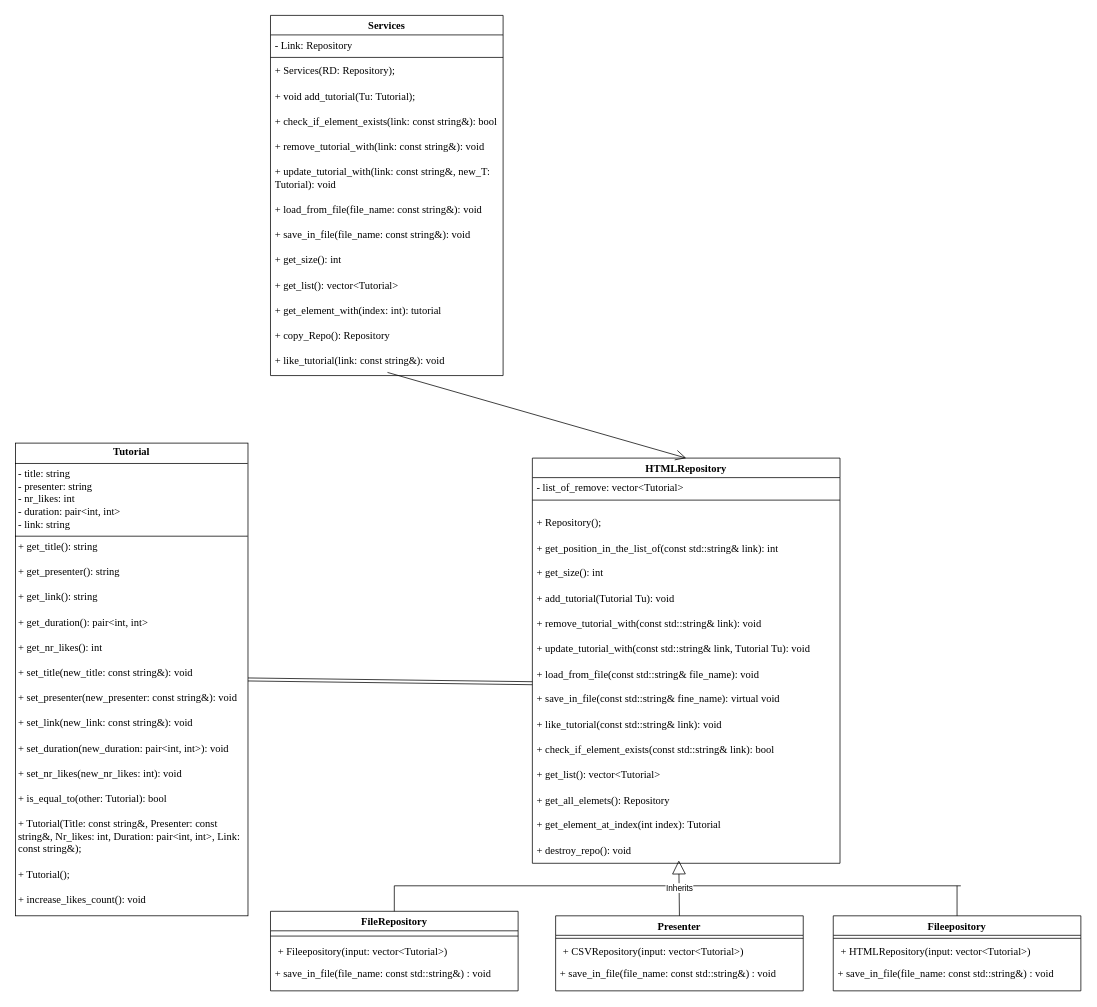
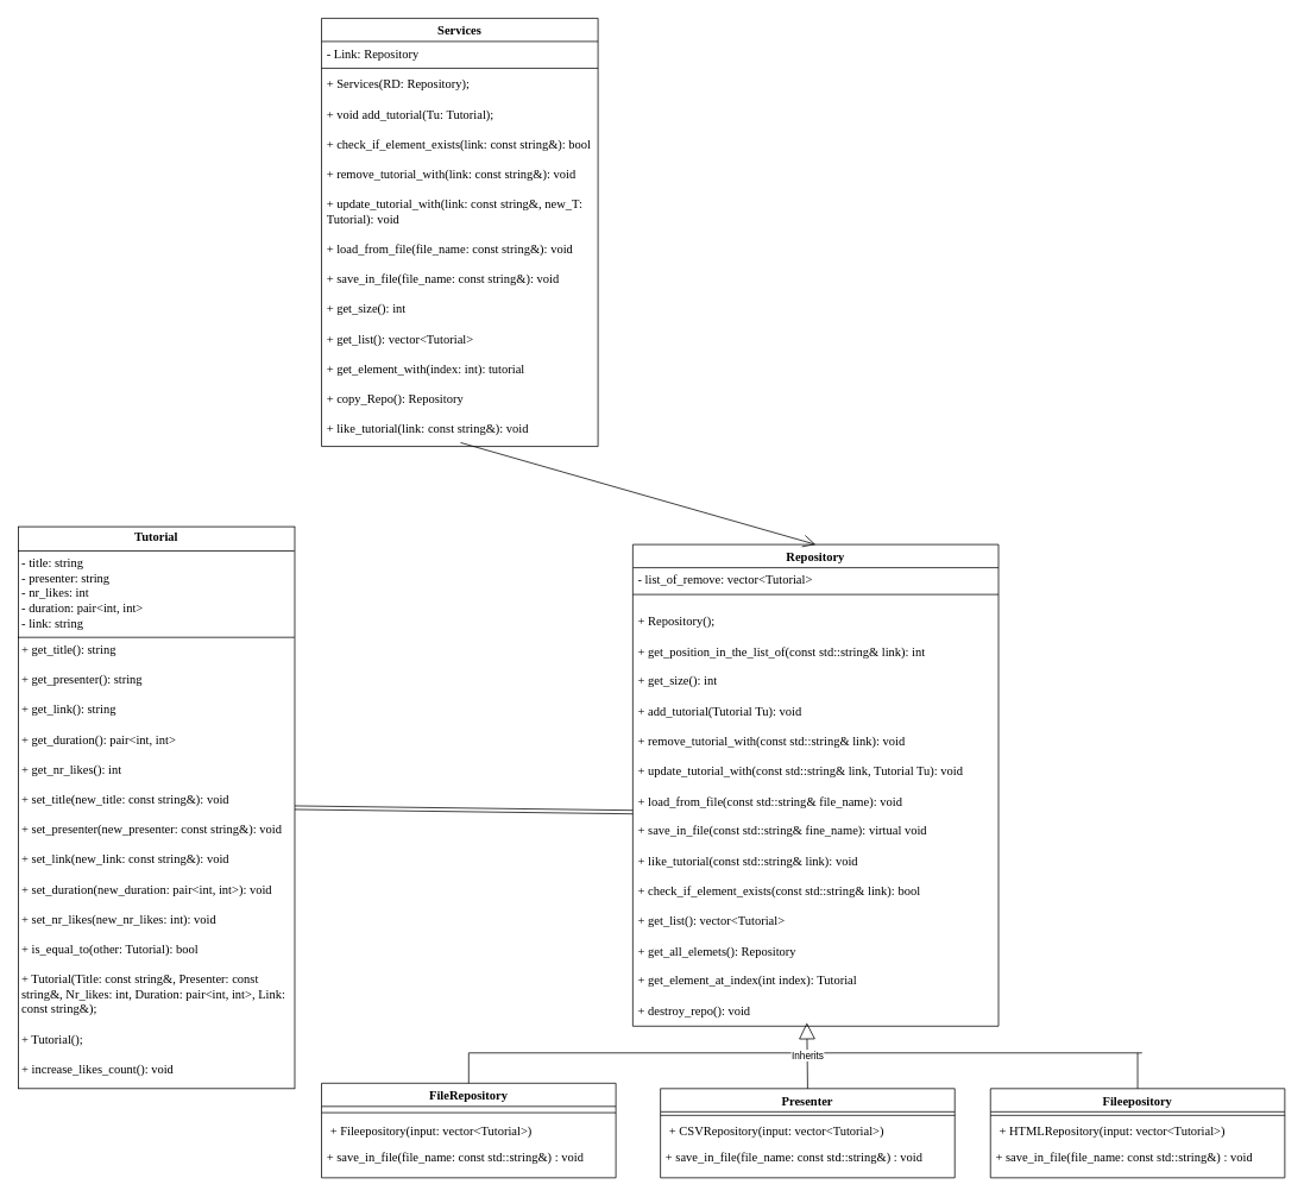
  <mxCell id="0" />
  <mxCell id="1" parent="0" />
- <mxCell id="2" value="&lt;font style=&quot;font-size: 14px;&quot; face=&quot;Times New Roman&quot;&gt;HTMLRepository&lt;/font&gt;" style="swimlane;align=center;verticalAlign=top;childLayout=stackLayout;horizontal=1;startSize=26;horizontalStack=0;resizeParent=1;resizeParentMax=0;resizeLast=0;collapsible=1;marginBottom=0;whiteSpace=wrap;html=1;" vertex="1" parent="1"><mxGeometry x="709" y="610" width="410" height="540" as="geometry"><mxRectangle x="310" y="230" width="100" height="30" as="alternateBounds" /></mxGeometry></mxCell>
+ <mxCell id="2" value="&lt;font style=&quot;font-size: 14px;&quot; face=&quot;Times New Roman&quot;&gt;Repository&lt;/font&gt;" style="swimlane;align=center;verticalAlign=top;childLayout=stackLayout;horizontal=1;startSize=26;horizontalStack=0;resizeParent=1;resizeParentMax=0;resizeLast=0;collapsible=1;marginBottom=0;whiteSpace=wrap;html=1;" vertex="1" parent="1"><mxGeometry x="709" y="610" width="410" height="540" as="geometry"><mxRectangle x="310" y="230" width="100" height="30" as="alternateBounds" /></mxGeometry></mxCell>
  <mxCell id="3" value="&lt;font style=&quot;font-size: 14px;&quot; face=&quot;Times New Roman&quot;&gt;- list_of_remove: vector&amp;lt;Tutorial&amp;gt;&lt;/font&gt;" style="text;strokeColor=none;fillColor=none;align=left;verticalAlign=top;spacingLeft=4;spacingRight=4;overflow=hidden;rotatable=0;points=[[0,0.5],[1,0.5]];portConstraint=eastwest;whiteSpace=wrap;html=1;" vertex="1" parent="2"><mxGeometry y="26" width="410" height="26" as="geometry" /></mxCell>
  <mxCell id="4" value="" style="line;strokeWidth=1;fillColor=none;align=left;verticalAlign=middle;spacingTop=-1;spacingLeft=3;spacingRight=3;rotatable=0;labelPosition=right;points=[];portConstraint=eastwest;strokeColor=inherit;" vertex="1" parent="2"><mxGeometry y="52" width="410" height="8" as="geometry" /></mxCell>
  <mxCell id="5" value="&lt;div&gt;&lt;pre style=&quot;&quot;&gt;&lt;font style=&quot;color: rgb(0, 0, 0); font-size: 14px;&quot; face=&quot;Times New Roman&quot;&gt;+ Repository();&lt;br&gt;&lt;br&gt;+ get_position_in_the_list_of(const std::string&amp;amp; link): int&lt;br&gt;&lt;br&gt;+ get_size(): int&lt;br&gt;&lt;br&gt;+ add_tutorial(Tutorial Tu): void&lt;br&gt;&lt;br&gt;+ remove_tutorial_with(const std::string&amp;amp; link): void&lt;br&gt;&lt;br&gt;+ update_tutorial_with(const std::string&amp;amp; link, Tutorial Tu): void&lt;br&gt;&lt;br&gt;+ load_from_file(const std::string&amp;amp; file_name): void&lt;br&gt;&lt;br&gt;+ save_in_file(const std::string&amp;amp; fine_name): virtual void&lt;br&gt;&lt;br&gt;+ like_tutorial(const std::string&amp;amp; link): void&lt;br&gt;&lt;br&gt;+ check_if_element_exists(const std::string&amp;amp; link): bool&lt;br&gt;&lt;br&gt;+ get_list(): vector&amp;lt;Tutorial&amp;gt;&lt;br&gt;&lt;br&gt;+ get_all_elemets(): Repository&lt;br&gt;&lt;br&gt;+ get_element_at_index(int index): Tutorial&lt;br&gt;&lt;br&gt;+ destroy_repo(): void&lt;/font&gt;&lt;/pre&gt;&lt;/div&gt;" style="text;strokeColor=none;fillColor=none;align=left;verticalAlign=top;spacingLeft=4;spacingRight=4;overflow=hidden;rotatable=0;points=[[0,0.5],[1,0.5]];portConstraint=eastwest;whiteSpace=wrap;html=1;" vertex="1" parent="2"><mxGeometry y="60" width="410" height="480" as="geometry" /></mxCell>
  <mxCell id="6" value="&lt;font style=&quot;font-size: 14px;&quot; face=&quot;Times New Roman&quot;&gt;FileRepository&lt;/font&gt;" style="swimlane;fontStyle=1;align=center;verticalAlign=top;childLayout=stackLayout;horizontal=1;startSize=26;horizontalStack=0;resizeParent=1;resizeParentMax=0;resizeLast=0;collapsible=1;marginBottom=0;whiteSpace=wrap;html=1;" vertex="1" parent="1"><mxGeometry x="360" y="1214" width="330" height="106" as="geometry" /></mxCell>
  <mxCell id="7" value="" style="line;strokeWidth=1;fillColor=none;align=left;verticalAlign=middle;spacingTop=-1;spacingLeft=3;spacingRight=3;rotatable=0;labelPosition=right;points=[];portConstraint=eastwest;strokeColor=inherit;" vertex="1" parent="6"><mxGeometry y="26" width="330" height="14" as="geometry" /></mxCell>
  <mxCell id="8" value="&lt;p style=&quot;margin: 0px 0px 0px 4px;&quot;&gt;&lt;font face=&quot;Times New Roman&quot; style=&quot;background-color: light-dark(#ffffff, var(--ge-dark-color, #121212)); font-size: 14px;&quot;&gt;+&amp;nbsp;Fileepository(input: vector&amp;lt;Tutorial&amp;gt;)&lt;/font&gt;&lt;/p&gt;&lt;div&gt;&lt;pre&gt;&lt;font face=&quot;Times New Roman&quot; style=&quot;background-color: light-dark(#ffffff, var(--ge-dark-color, #121212)); font-size: 14px;&quot;&gt;+ save_in_file(file_name: const std::string&amp;amp;) : void&lt;/font&gt;&lt;/pre&gt;&lt;/div&gt;" style="text;strokeColor=none;fillColor=none;align=left;verticalAlign=top;spacingLeft=4;spacingRight=4;overflow=hidden;rotatable=0;points=[[0,0.5],[1,0.5]];portConstraint=eastwest;whiteSpace=wrap;html=1;" vertex="1" parent="6"><mxGeometry y="40" width="330" height="66" as="geometry" /></mxCell>
  <mxCell id="9" value="&lt;font face=&quot;Times New Roman&quot; style=&quot;font-size: 14px;&quot;&gt;Presenter&lt;/font&gt;" style="swimlane;fontStyle=1;align=center;verticalAlign=top;childLayout=stackLayout;horizontal=1;startSize=26;horizontalStack=0;resizeParent=1;resizeParentMax=0;resizeLast=0;collapsible=1;marginBottom=0;whiteSpace=wrap;html=1;" vertex="1" parent="1"><mxGeometry x="740" y="1220" width="330" height="100" as="geometry" /></mxCell>
  <mxCell id="10" value="" style="line;strokeWidth=1;fillColor=none;align=left;verticalAlign=middle;spacingTop=-1;spacingLeft=3;spacingRight=3;rotatable=0;labelPosition=right;points=[];portConstraint=eastwest;strokeColor=inherit;" vertex="1" parent="9"><mxGeometry y="26" width="330" height="8" as="geometry" /></mxCell>
  <mxCell id="11" value="&lt;p style=&quot;margin: 0px 0px 0px 4px;&quot;&gt;&lt;font face=&quot;Times New Roman&quot; style=&quot;background-color: light-dark(#ffffff, var(--ge-dark-color, #121212)); font-size: 14px;&quot;&gt;+&amp;nbsp;CSVRepository(input: vector&amp;lt;Tutorial&amp;gt;)&lt;/font&gt;&lt;/p&gt;&lt;div&gt;&lt;pre&gt;&lt;font face=&quot;Times New Roman&quot; style=&quot;background-color: light-dark(#ffffff, var(--ge-dark-color, #121212)); font-size: 14px;&quot;&gt;+ save_in_file(file_name: const std::string&amp;amp;) : void&lt;/font&gt;&lt;/pre&gt;&lt;/div&gt;" style="text;strokeColor=none;fillColor=none;align=left;verticalAlign=top;spacingLeft=4;spacingRight=4;overflow=hidden;rotatable=0;points=[[0,0.5],[1,0.5]];portConstraint=eastwest;whiteSpace=wrap;html=1;" vertex="1" parent="9"><mxGeometry y="34" width="330" height="66" as="geometry" /></mxCell>
  <mxCell id="12" value="&lt;font face=&quot;Times New Roman&quot; style=&quot;font-size: 14px;&quot;&gt;Fileepository&lt;/font&gt;" style="swimlane;fontStyle=1;align=center;verticalAlign=top;childLayout=stackLayout;horizontal=1;startSize=26;horizontalStack=0;resizeParent=1;resizeParentMax=0;resizeLast=0;collapsible=1;marginBottom=0;whiteSpace=wrap;html=1;" vertex="1" parent="1"><mxGeometry x="1110" y="1220" width="330" height="100" as="geometry" /></mxCell>
  <mxCell id="13" value="" style="line;strokeWidth=1;fillColor=none;align=left;verticalAlign=middle;spacingTop=-1;spacingLeft=3;spacingRight=3;rotatable=0;labelPosition=right;points=[];portConstraint=eastwest;strokeColor=inherit;" vertex="1" parent="12"><mxGeometry y="26" width="330" height="8" as="geometry" /></mxCell>
  <mxCell id="14" value="&lt;p style=&quot;margin: 0px 0px 0px 4px;&quot;&gt;&lt;font face=&quot;Times New Roman&quot;&gt;&lt;font style=&quot;background-color: light-dark(#ffffff, var(--ge-dark-color, #121212)); font-size: 14px;&quot;&gt;+ HTMLR&lt;/font&gt;&lt;span style=&quot;background-color: light-dark(#ffffff, var(--ge-dark-color, #121212)); font-size: 14px; color: light-dark(rgb(0, 0, 0), rgb(255, 255, 255));&quot;&gt;epository(input: vector&amp;lt;Tutorial&amp;gt;)&lt;/span&gt;&lt;/font&gt;&lt;/p&gt;&lt;div&gt;&lt;pre&gt;&lt;font face=&quot;Times New Roman&quot; style=&quot;background-color: light-dark(#ffffff, var(--ge-dark-color, #121212)); font-size: 14px;&quot;&gt;+ save_in_file(file_name: const std::string&amp;amp;) : void&lt;/font&gt;&lt;/pre&gt;&lt;/div&gt;" style="text;strokeColor=none;fillColor=none;align=left;verticalAlign=top;spacingLeft=4;spacingRight=4;overflow=hidden;rotatable=0;points=[[0,0.5],[1,0.5]];portConstraint=eastwest;whiteSpace=wrap;html=1;" vertex="1" parent="12"><mxGeometry y="34" width="330" height="66" as="geometry" /></mxCell>
  <mxCell id="15" value="" style="endArrow=none;html=1;rounded=0;exitX=0.5;exitY=0;exitDx=0;exitDy=0;" edge="1" parent="1" source="6"><mxGeometry width="50" height="50" relative="1" as="geometry"><mxPoint x="840" y="1230" as="sourcePoint" /><mxPoint x="1280" y="1180" as="targetPoint" /><Array as="points"><mxPoint x="525" y="1180" /></Array></mxGeometry></mxCell>
  <mxCell id="16" value="" style="endArrow=none;html=1;rounded=0;exitX=0.5;exitY=0;exitDx=0;exitDy=0;" edge="1" parent="1" source="12"><mxGeometry width="50" height="50" relative="1" as="geometry"><mxPoint x="1190" y="1230" as="sourcePoint" /><mxPoint x="1275" y="1180" as="targetPoint" /></mxGeometry></mxCell>
  <mxCell id="17" value="Inherits" style="endArrow=block;endSize=16;endFill=0;html=1;rounded=0;exitX=0.5;exitY=0;exitDx=0;exitDy=0;entryX=0.476;entryY=0.992;entryDx=0;entryDy=0;entryPerimeter=0;" edge="1" parent="1" source="9" target="5"><mxGeometry width="160" relative="1" as="geometry"><mxPoint x="840" y="1200" as="sourcePoint" /><mxPoint x="1000" y="1200" as="targetPoint" /></mxGeometry></mxCell>
  <mxCell id="18" value="&lt;p style=&quot;margin:0px;margin-top:4px;text-align:center;&quot;&gt;&lt;b&gt;&lt;font face=&quot;Times New Roman&quot; style=&quot;font-size: 14px;&quot;&gt;Tutorial&lt;/font&gt;&lt;/b&gt;&lt;/p&gt;&lt;hr size=&quot;1&quot; style=&quot;border-style:solid;&quot;&gt;&lt;p style=&quot;margin:0px;margin-left:4px;&quot;&gt;&lt;font face=&quot;Times New Roman&quot; style=&quot;font-size: 14px;&quot;&gt;- title: string&lt;/font&gt;&lt;/p&gt;&lt;p style=&quot;margin:0px;margin-left:4px;&quot;&gt;&lt;font face=&quot;Times New Roman&quot; style=&quot;font-size: 14px;&quot;&gt;- presenter: string&lt;/font&gt;&lt;/p&gt;&lt;p style=&quot;margin:0px;margin-left:4px;&quot;&gt;&lt;font face=&quot;Times New Roman&quot; style=&quot;font-size: 14px;&quot;&gt;- nr_likes: int&lt;/font&gt;&lt;/p&gt;&lt;p style=&quot;margin:0px;margin-left:4px;&quot;&gt;&lt;font face=&quot;Times New Roman&quot; style=&quot;font-size: 14px;&quot;&gt;- duration: pair&amp;lt;int, int&amp;gt;&lt;/font&gt;&lt;/p&gt;&lt;p style=&quot;margin:0px;margin-left:4px;&quot;&gt;&lt;font face=&quot;Times New Roman&quot; style=&quot;font-size: 14px;&quot;&gt;- link: string&lt;/font&gt;&lt;/p&gt;&lt;hr size=&quot;1&quot; style=&quot;border-style:solid;&quot;&gt;&lt;p style=&quot;margin:0px;margin-left:4px;&quot;&gt;&lt;font face=&quot;Times New Roman&quot; style=&quot;font-size: 14px;&quot;&gt;+ get_title(): string&amp;nbsp;&lt;/font&gt;&lt;/p&gt;&lt;p style=&quot;margin:0px;margin-left:4px;&quot;&gt;&lt;font face=&quot;Times New Roman&quot; style=&quot;font-size: 14px;&quot;&gt;&lt;br&gt;&lt;/font&gt;&lt;/p&gt;&lt;p style=&quot;margin:0px;margin-left:4px;&quot;&gt;&lt;font face=&quot;Times New Roman&quot; style=&quot;font-size: 14px;&quot;&gt;+ get_presenter(): string&amp;nbsp;&lt;/font&gt;&lt;/p&gt;&lt;p style=&quot;margin:0px;margin-left:4px;&quot;&gt;&lt;font face=&quot;Times New Roman&quot; style=&quot;font-size: 14px;&quot;&gt;&lt;br&gt;&lt;/font&gt;&lt;/p&gt;&lt;p style=&quot;margin:0px;margin-left:4px;&quot;&gt;&lt;font face=&quot;Times New Roman&quot; style=&quot;font-size: 14px;&quot;&gt;+ get_link(): string&amp;nbsp;&lt;/font&gt;&lt;/p&gt;&lt;p style=&quot;margin:0px;margin-left:4px;&quot;&gt;&lt;font face=&quot;Times New Roman&quot; style=&quot;font-size: 14px;&quot;&gt;&lt;br&gt;&lt;/font&gt;&lt;/p&gt;&lt;p style=&quot;margin:0px;margin-left:4px;&quot;&gt;&lt;font face=&quot;Times New Roman&quot; style=&quot;font-size: 14px;&quot;&gt;+ get_duration(): pair&amp;lt;int, int&amp;gt;&amp;nbsp;&lt;/font&gt;&lt;/p&gt;&lt;p style=&quot;margin:0px;margin-left:4px;&quot;&gt;&lt;font face=&quot;Times New Roman&quot; style=&quot;font-size: 14px;&quot;&gt;&lt;br&gt;&lt;/font&gt;&lt;/p&gt;&lt;p style=&quot;margin:0px;margin-left:4px;&quot;&gt;&lt;font face=&quot;Times New Roman&quot; style=&quot;font-size: 14px;&quot;&gt;+ get_nr_likes(): int&lt;/font&gt;&lt;/p&gt;&lt;p style=&quot;margin:0px;margin-left:4px;&quot;&gt;&lt;font face=&quot;Times New Roman&quot; style=&quot;font-size: 14px;&quot;&gt;&lt;br&gt;&lt;/font&gt;&lt;/p&gt;&lt;p style=&quot;margin:0px;margin-left:4px;&quot;&gt;&lt;font face=&quot;Times New Roman&quot; style=&quot;font-size: 14px;&quot;&gt;+ set_title(new_title: const string&amp;amp;): void&lt;/font&gt;&lt;/p&gt;&lt;p style=&quot;margin:0px;margin-left:4px;&quot;&gt;&lt;font face=&quot;Times New Roman&quot; style=&quot;font-size: 14px;&quot;&gt;&lt;br&gt;&lt;/font&gt;&lt;/p&gt;&lt;p style=&quot;margin:0px;margin-left:4px;&quot;&gt;&lt;font face=&quot;Times New Roman&quot; style=&quot;font-size: 14px;&quot;&gt;+ set_presenter(new_presenter: const string&amp;amp;): void&lt;/font&gt;&lt;/p&gt;&lt;p style=&quot;margin:0px;margin-left:4px;&quot;&gt;&lt;font face=&quot;Times New Roman&quot; style=&quot;font-size: 14px;&quot;&gt;&lt;br&gt;&lt;/font&gt;&lt;/p&gt;&lt;p style=&quot;margin:0px;margin-left:4px;&quot;&gt;&lt;font face=&quot;Times New Roman&quot; style=&quot;font-size: 14px;&quot;&gt;+ set_link(new_link: const string&amp;amp;): void&lt;/font&gt;&lt;/p&gt;&lt;p style=&quot;margin:0px;margin-left:4px;&quot;&gt;&lt;font face=&quot;Times New Roman&quot; style=&quot;font-size: 14px;&quot;&gt;&lt;br&gt;&lt;/font&gt;&lt;/p&gt;&lt;p style=&quot;margin:0px;margin-left:4px;&quot;&gt;&lt;font face=&quot;Times New Roman&quot; style=&quot;font-size: 14px;&quot;&gt;+ set_duration(new_duration: pair&amp;lt;int, int&amp;gt;): void&lt;/font&gt;&lt;/p&gt;&lt;p style=&quot;margin:0px;margin-left:4px;&quot;&gt;&lt;font face=&quot;Times New Roman&quot; style=&quot;font-size: 14px;&quot;&gt;&lt;br&gt;&lt;/font&gt;&lt;/p&gt;&lt;p style=&quot;margin:0px;margin-left:4px;&quot;&gt;&lt;font face=&quot;Times New Roman&quot; style=&quot;font-size: 14px;&quot;&gt;+ set_nr_likes(new_nr_likes: int): void&lt;/font&gt;&lt;/p&gt;&lt;p style=&quot;margin:0px;margin-left:4px;&quot;&gt;&lt;font face=&quot;Times New Roman&quot; style=&quot;font-size: 14px;&quot;&gt;&lt;br&gt;&lt;/font&gt;&lt;/p&gt;&lt;p style=&quot;margin:0px;margin-left:4px;&quot;&gt;&lt;font face=&quot;Times New Roman&quot; style=&quot;font-size: 14px;&quot;&gt;+ is_equal_to(other: Tutorial): bool&lt;/font&gt;&lt;/p&gt;&lt;p style=&quot;margin:0px;margin-left:4px;&quot;&gt;&lt;font face=&quot;Times New Roman&quot; style=&quot;font-size: 14px;&quot;&gt;&lt;br&gt;&lt;/font&gt;&lt;/p&gt;&lt;p style=&quot;margin:0px;margin-left:4px;&quot;&gt;&lt;font face=&quot;Times New Roman&quot; style=&quot;font-size: 14px;&quot;&gt;+ Tutorial(Title: const string&amp;amp;, Presenter: const string&amp;amp;, Nr_likes: int, Duration: pair&amp;lt;int, int&amp;gt;, Link: const string&amp;amp;);&lt;/font&gt;&lt;/p&gt;&lt;p style=&quot;margin:0px;margin-left:4px;&quot;&gt;&lt;font face=&quot;Times New Roman&quot; style=&quot;font-size: 14px;&quot;&gt;&lt;br&gt;&lt;/font&gt;&lt;/p&gt;&lt;p style=&quot;margin:0px;margin-left:4px;&quot;&gt;&lt;font face=&quot;Times New Roman&quot; style=&quot;font-size: 14px;&quot;&gt;+ Tutorial();&lt;/font&gt;&lt;/p&gt;&lt;p style=&quot;margin:0px;margin-left:4px;&quot;&gt;&lt;font face=&quot;Times New Roman&quot; style=&quot;font-size: 14px;&quot;&gt;&lt;br&gt;&lt;/font&gt;&lt;/p&gt;&lt;p style=&quot;margin:0px;margin-left:4px;&quot;&gt;&lt;font face=&quot;Times New Roman&quot; style=&quot;font-size: 14px;&quot;&gt;+ increase_likes_count(): void&lt;/font&gt;&lt;/p&gt;" style="verticalAlign=top;align=left;overflow=fill;html=1;whiteSpace=wrap;" vertex="1" parent="1"><mxGeometry x="20" y="590" width="310" height="630" as="geometry" /></mxCell>
  <mxCell id="19" value="" style="shape=link;html=1;rounded=0;exitX=1;exitY=0.5;exitDx=0;exitDy=0;entryX=0;entryY=0.5;entryDx=0;entryDy=0;" edge="1" parent="1" source="18" target="5"><mxGeometry width="100" relative="1" as="geometry"><mxPoint x="520" y="830" as="sourcePoint" /><mxPoint x="620" y="830" as="targetPoint" /></mxGeometry></mxCell>
  <mxCell id="20" value="&lt;font style=&quot;font-size: 14px;&quot; face=&quot;Times New Roman&quot;&gt;Services&lt;/font&gt;" style="swimlane;fontStyle=1;align=center;verticalAlign=top;childLayout=stackLayout;horizontal=1;startSize=26;horizontalStack=0;resizeParent=1;resizeParentMax=0;resizeLast=0;collapsible=1;marginBottom=0;whiteSpace=wrap;html=1;" vertex="1" parent="1"><mxGeometry x="360" y="20" width="310" height="480" as="geometry" /></mxCell>
  <mxCell id="21" value="&lt;font style=&quot;font-size: 14px;&quot; face=&quot;Times New Roman&quot;&gt;- Link: Repository&lt;/font&gt;" style="text;strokeColor=none;fillColor=none;align=left;verticalAlign=top;spacingLeft=4;spacingRight=4;overflow=hidden;rotatable=0;points=[[0,0.5],[1,0.5]];portConstraint=eastwest;whiteSpace=wrap;html=1;" vertex="1" parent="20"><mxGeometry y="26" width="310" height="26" as="geometry" /></mxCell>
  <mxCell id="22" value="" style="line;strokeWidth=1;fillColor=none;align=left;verticalAlign=middle;spacingTop=-1;spacingLeft=3;spacingRight=3;rotatable=0;labelPosition=right;points=[];portConstraint=eastwest;strokeColor=inherit;" vertex="1" parent="20"><mxGeometry y="52" width="310" height="8" as="geometry" /></mxCell>
  <mxCell id="23" value="&lt;div&gt;&lt;font face=&quot;Times New Roman&quot; style=&quot;font-size: 14px;&quot;&gt;+ Services(RD: Repository);&lt;/font&gt;&lt;/div&gt;&lt;div&gt;&lt;font face=&quot;Times New Roman&quot; style=&quot;font-size: 14px;&quot;&gt;&lt;br&gt;&lt;/font&gt;&lt;/div&gt;&lt;div&gt;&lt;font face=&quot;Times New Roman&quot; style=&quot;font-size: 14px;&quot;&gt;+ void add_tutorial(Tu: Tutorial);&lt;/font&gt;&lt;/div&gt;&lt;div&gt;&lt;font face=&quot;Times New Roman&quot; style=&quot;font-size: 14px;&quot;&gt;&lt;br&gt;&lt;/font&gt;&lt;/div&gt;&lt;div&gt;&lt;font face=&quot;Times New Roman&quot; style=&quot;font-size: 14px;&quot;&gt;+ check_if_element_exists(link: const string&amp;amp;): bool&lt;/font&gt;&lt;/div&gt;&lt;div&gt;&lt;font face=&quot;Times New Roman&quot; style=&quot;font-size: 14px;&quot;&gt;&lt;br&gt;&lt;/font&gt;&lt;/div&gt;&lt;div&gt;&lt;font face=&quot;Times New Roman&quot; style=&quot;font-size: 14px;&quot;&gt;+ remove_tutorial_with(link: const string&amp;amp;): void&lt;/font&gt;&lt;/div&gt;&lt;div&gt;&lt;font face=&quot;Times New Roman&quot; style=&quot;font-size: 14px;&quot;&gt;&lt;br&gt;&lt;/font&gt;&lt;/div&gt;&lt;div&gt;&lt;font face=&quot;Times New Roman&quot; style=&quot;font-size: 14px;&quot;&gt;+ update_tutorial_with(link: const string&amp;amp;, new_T: Tutorial): void&lt;/font&gt;&lt;/div&gt;&lt;div&gt;&lt;font face=&quot;Times New Roman&quot; style=&quot;font-size: 14px;&quot;&gt;&lt;br&gt;&lt;/font&gt;&lt;/div&gt;&lt;div&gt;&lt;font face=&quot;Times New Roman&quot; style=&quot;font-size: 14px;&quot;&gt;+ load_from_file(file_name: const string&amp;amp;): void&lt;/font&gt;&lt;/div&gt;&lt;div&gt;&lt;font face=&quot;Times New Roman&quot; style=&quot;font-size: 14px;&quot;&gt;&lt;br&gt;&lt;/font&gt;&lt;/div&gt;&lt;div&gt;&lt;font face=&quot;Times New Roman&quot; style=&quot;font-size: 14px;&quot;&gt;+ save_in_file(file_name: const string&amp;amp;): void&lt;/font&gt;&lt;/div&gt;&lt;div&gt;&lt;font face=&quot;Times New Roman&quot; style=&quot;font-size: 14px;&quot;&gt;&lt;br&gt;&lt;/font&gt;&lt;/div&gt;&lt;div&gt;&lt;font face=&quot;Times New Roman&quot; style=&quot;font-size: 14px;&quot;&gt;+ get_size(): int&lt;/font&gt;&lt;/div&gt;&lt;div&gt;&lt;font face=&quot;Times New Roman&quot; style=&quot;font-size: 14px;&quot;&gt;&lt;br&gt;&lt;/font&gt;&lt;/div&gt;&lt;div&gt;&lt;font face=&quot;Times New Roman&quot; style=&quot;font-size: 14px;&quot;&gt;+ get_list(): vector&amp;lt;Tutorial&amp;gt;&lt;/font&gt;&lt;/div&gt;&lt;div&gt;&lt;font face=&quot;Times New Roman&quot; style=&quot;font-size: 14px;&quot;&gt;&lt;br&gt;&lt;/font&gt;&lt;/div&gt;&lt;div&gt;&lt;font face=&quot;Times New Roman&quot; style=&quot;font-size: 14px;&quot;&gt;+ get_element_with(index: int): tutorial&lt;/font&gt;&lt;/div&gt;&lt;div&gt;&lt;font face=&quot;Times New Roman&quot; style=&quot;font-size: 14px;&quot;&gt;&lt;br&gt;&lt;/font&gt;&lt;/div&gt;&lt;div&gt;&lt;font face=&quot;Times New Roman&quot; style=&quot;font-size: 14px;&quot;&gt;+ copy_Repo(): Repository&lt;/font&gt;&lt;/div&gt;&lt;div&gt;&lt;font face=&quot;Times New Roman&quot; style=&quot;font-size: 14px;&quot;&gt;&lt;br&gt;&lt;/font&gt;&lt;/div&gt;&lt;div&gt;&lt;font face=&quot;Times New Roman&quot; style=&quot;font-size: 14px;&quot;&gt;+ like_tutorial(link: const string&amp;amp;): void&lt;/font&gt;&lt;/div&gt;&lt;div&gt;&lt;font face=&quot;Times New Roman&quot; style=&quot;font-size: 14px;&quot;&gt;&lt;br&gt;&lt;/font&gt;&lt;/div&gt;&lt;div&gt;&lt;font face=&quot;Times New Roman&quot; style=&quot;font-size: 14px;&quot;&gt;+ destroy_service(): void&lt;/font&gt;&lt;/div&gt;" style="text;strokeColor=none;fillColor=none;align=left;verticalAlign=top;spacingLeft=4;spacingRight=4;overflow=hidden;rotatable=0;points=[[0,0.5],[1,0.5]];portConstraint=eastwest;whiteSpace=wrap;html=1;" vertex="1" parent="20"><mxGeometry y="60" width="310" height="420" as="geometry" /></mxCell>
  <mxCell id="24" value="" style="endArrow=open;endFill=1;endSize=12;html=1;rounded=0;entryX=0.5;entryY=0;entryDx=0;entryDy=0;exitX=0.503;exitY=0.99;exitDx=0;exitDy=0;exitPerimeter=0;" edge="1" parent="1" source="23" target="2"><mxGeometry width="160" relative="1" as="geometry"><mxPoint x="730" y="480" as="sourcePoint" /><mxPoint x="890" y="480" as="targetPoint" /></mxGeometry></mxCell>
